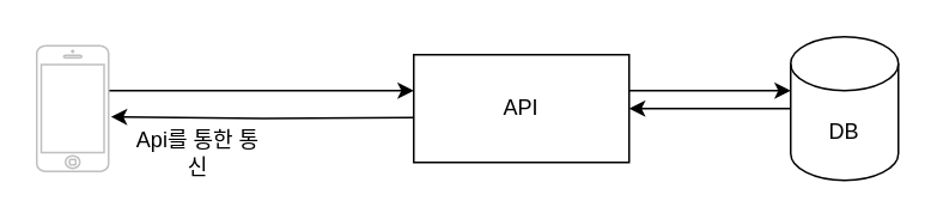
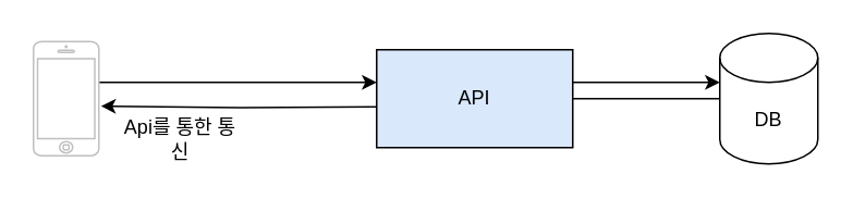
  <mxCell id="0" />
  <mxCell id="1" parent="0" />
  <mxCell id="2" value="" style="edgeStyle=orthogonalEdgeStyle;rounded=0;orthogonalLoop=1;jettySize=auto;html=1;" edge="1" parent="1"><mxGeometry relative="1" as="geometry"><mxPoint x="350" y="50" as="sourcePoint" /><mxPoint x="440" y="50" as="targetPoint" /></mxGeometry></mxCell>
- <mxCell id="3" value="API" style="rounded=0;whiteSpace=wrap;html=1;" vertex="1" parent="1"><mxGeometry x="230" y="30" width="120" height="60" as="geometry" /></mxCell>
+ <mxCell id="3" value="API" style="rounded=0;whiteSpace=wrap;html=1;fillColor=#dae8fc;" vertex="1" parent="1"><mxGeometry x="230" y="30" width="120" height="60" as="geometry" /></mxCell>
  <mxCell id="4" value="" style="edgeStyle=orthogonalEdgeStyle;rounded=0;orthogonalLoop=1;jettySize=auto;html=1;entryX=0;entryY=0.5;entryDx=0;entryDy=0;" edge="1" parent="1"><mxGeometry relative="1" as="geometry"><mxPoint x="60" y="50" as="sourcePoint" /><mxPoint x="230" y="50" as="targetPoint" /></mxGeometry></mxCell>
  <mxCell id="5" value="" style="html=1;verticalLabelPosition=bottom;labelBackgroundColor=#ffffff;verticalAlign=top;shadow=0;dashed=0;strokeWidth=1;shape=mxgraph.ios7.misc.iphone;strokeColor=#c0c0c0;" vertex="1" parent="1"><mxGeometry x="20" y="25" width="40" height="70" as="geometry" /></mxCell>
- <mxCell id="6" value="" style="edgeStyle=orthogonalEdgeStyle;rounded=0;orthogonalLoop=1;jettySize=auto;html=1;" edge="1" parent="1" source="7" target="3"><mxGeometry relative="1" as="geometry" /></mxCell>
+ <mxCell id="6" value="" style="edgeStyle=orthogonalEdgeStyle;rounded=0;orthogonalLoop=1;jettySize=auto;html=1;endArrow=none;" edge="1" parent="1" source="7" target="3"><mxGeometry relative="1" as="geometry" /></mxCell>
  <mxCell id="7" value="DB" style="shape=cylinder3;whiteSpace=wrap;html=1;boundedLbl=1;backgroundOutline=1;size=15;" vertex="1" parent="1"><mxGeometry x="440" y="20" width="60" height="80" as="geometry" /></mxCell>
  <mxCell id="8" value="" style="edgeStyle=orthogonalEdgeStyle;rounded=0;orthogonalLoop=1;jettySize=auto;html=1;entryX=1.033;entryY=0.708;entryDx=0;entryDy=0;exitX=0;exitY=0.75;exitDx=0;exitDy=0;entryPerimeter=0;" edge="1" parent="1"><mxGeometry relative="1" as="geometry"><mxPoint x="230" y="65" as="sourcePoint" /><mxPoint x="61.32" y="64.56" as="targetPoint" /></mxGeometry></mxCell>
  <mxCell id="9" value="Api를 통한 통신" style="text;html=1;align=center;verticalAlign=middle;whiteSpace=wrap;rounded=0;" vertex="1" parent="1"><mxGeometry x="70" y="75" width="80" height="20" as="geometry" /></mxCell>
